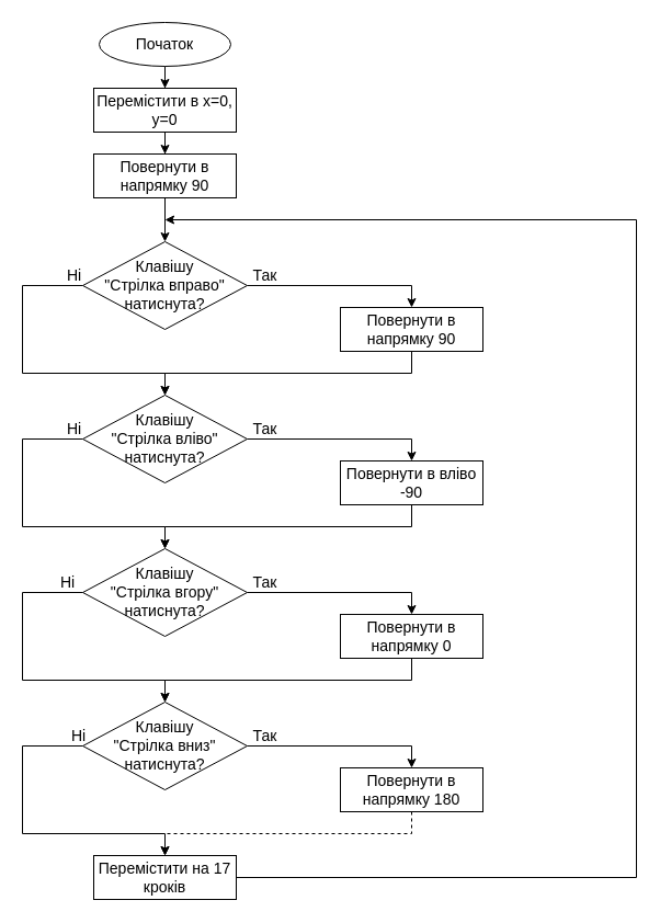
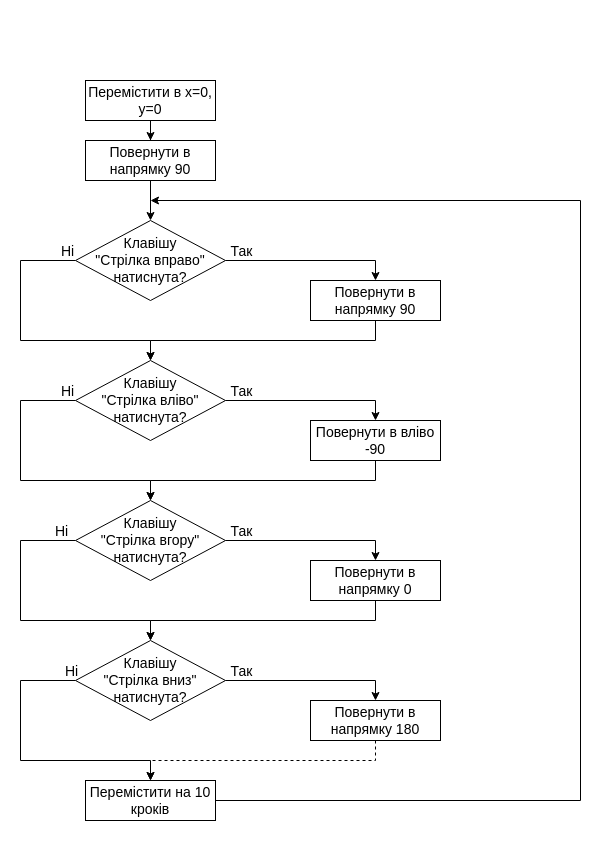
  <mxCell id="0" />
  <mxCell id="1" parent="0" />
- <mxCell id="2" style="edgeStyle=orthogonalEdgeStyle;rounded=0;orthogonalLoop=1;jettySize=auto;html=1;entryX=0.5;entryY=0;entryDx=0;entryDy=0;fontSize=14;" edge="1" parent="1" source="3" target="5"><mxGeometry relative="1" as="geometry" /></mxCell>
- <mxCell id="3" value="Початок" style="ellipse;whiteSpace=wrap;html=1;fontSize=14;" vertex="1" parent="1"><mxGeometry x="90" y="20" width="120" height="40" as="geometry" /></mxCell>
  <mxCell id="4" style="edgeStyle=orthogonalEdgeStyle;rounded=0;orthogonalLoop=1;jettySize=auto;html=1;exitX=0.5;exitY=1;exitDx=0;exitDy=0;fontSize=14;" edge="1" parent="1" source="5" target="7"><mxGeometry relative="1" as="geometry" /></mxCell>
  <mxCell id="5" value="Перемістити в x=0, y=0" style="rounded=0;whiteSpace=wrap;html=1;fontSize=14;" vertex="1" parent="1"><mxGeometry x="85" y="80" width="130" height="40" as="geometry" /></mxCell>
  <mxCell id="6" style="edgeStyle=orthogonalEdgeStyle;rounded=0;orthogonalLoop=1;jettySize=auto;html=1;exitX=0.5;exitY=1;exitDx=0;exitDy=0;fontSize=14;" edge="1" parent="1" source="7" target="12"><mxGeometry relative="1" as="geometry" /></mxCell>
  <mxCell id="7" value="Повернути в напрямку 90" style="rounded=0;whiteSpace=wrap;html=1;fontSize=14;" vertex="1" parent="1"><mxGeometry x="85" y="140" width="130" height="40" as="geometry" /></mxCell>
  <mxCell id="8" style="edgeStyle=orthogonalEdgeStyle;rounded=0;orthogonalLoop=1;jettySize=auto;html=1;exitX=1;exitY=0.5;exitDx=0;exitDy=0;entryX=0.5;entryY=0;entryDx=0;entryDy=0;fontSize=14;" edge="1" parent="1" source="12" target="19"><mxGeometry relative="1" as="geometry" /></mxCell>
  <mxCell id="9" value="Так" style="edgeLabel;html=1;align=center;verticalAlign=middle;resizable=0;points=[];fontSize=14;" vertex="1" connectable="0" parent="8"><mxGeometry x="-0.52" relative="1" as="geometry"><mxPoint x="-26" y="-10" as="offset" /></mxGeometry></mxCell>
  <mxCell id="10" style="edgeStyle=orthogonalEdgeStyle;rounded=0;orthogonalLoop=1;jettySize=auto;html=1;entryX=0.5;entryY=0;entryDx=0;entryDy=0;exitX=0;exitY=0.5;exitDx=0;exitDy=0;fontSize=14;" edge="1" parent="1" source="12" target="17"><mxGeometry relative="1" as="geometry"><Array as="points"><mxPoint x="20" y="260" /><mxPoint x="20" y="340" /><mxPoint x="150" y="340" /></Array></mxGeometry></mxCell>
  <mxCell id="11" value="Ні" style="edgeLabel;html=1;align=center;verticalAlign=middle;resizable=0;points=[];fontSize=14;" vertex="1" connectable="0" parent="10"><mxGeometry x="-0.815" y="-1" relative="1" as="geometry"><mxPoint x="17" y="-9" as="offset" /></mxGeometry></mxCell>
  <mxCell id="12" value="Клавішу&lt;br&gt;&quot;Стрілка вправо&quot; натиснута?" style="rhombus;whiteSpace=wrap;html=1;fontSize=14;" vertex="1" parent="1"><mxGeometry x="75" y="220" width="150" height="80" as="geometry" /></mxCell>
  <mxCell id="13" style="edgeStyle=orthogonalEdgeStyle;rounded=0;orthogonalLoop=1;jettySize=auto;html=1;fontSize=14;entryX=0.5;entryY=0;entryDx=0;entryDy=0;" edge="1" parent="1" source="17" target="21"><mxGeometry relative="1" as="geometry"><Array as="points"><mxPoint x="375" y="400" /></Array></mxGeometry></mxCell>
  <mxCell id="14" value="Так" style="edgeLabel;html=1;align=center;verticalAlign=middle;resizable=0;points=[];fontSize=14;" vertex="1" connectable="0" parent="13"><mxGeometry x="-0.4" y="1" relative="1" as="geometry"><mxPoint x="-36" y="-9" as="offset" /></mxGeometry></mxCell>
  <mxCell id="15" style="edgeStyle=orthogonalEdgeStyle;rounded=0;orthogonalLoop=1;jettySize=auto;html=1;entryX=0.5;entryY=0;entryDx=0;entryDy=0;exitX=0;exitY=0.5;exitDx=0;exitDy=0;fontSize=14;" edge="1" parent="1" source="17" target="26"><mxGeometry relative="1" as="geometry"><mxPoint x="65" y="460" as="sourcePoint" /><mxPoint x="140" y="620" as="targetPoint" /><Array as="points"><mxPoint x="20" y="400" /><mxPoint x="20" y="480" /><mxPoint x="150" y="480" /></Array></mxGeometry></mxCell>
  <mxCell id="16" value="Ні" style="edgeLabel;html=1;align=center;verticalAlign=middle;resizable=0;points=[];fontSize=14;" vertex="1" connectable="0" parent="15"><mxGeometry x="-0.797" y="-2" relative="1" as="geometry"><mxPoint x="20" y="-8" as="offset" /></mxGeometry></mxCell>
  <mxCell id="17" value="Клавішу&lt;br&gt;&quot;Стрілка вліво&quot; натиснута?" style="rhombus;whiteSpace=wrap;html=1;fontSize=14;" vertex="1" parent="1"><mxGeometry x="75" y="360" width="150" height="80" as="geometry" /></mxCell>
  <mxCell id="18" style="edgeStyle=orthogonalEdgeStyle;rounded=0;orthogonalLoop=1;jettySize=auto;html=1;exitX=0.5;exitY=1;exitDx=0;exitDy=0;entryX=0.5;entryY=0;entryDx=0;entryDy=0;fontSize=14;" edge="1" parent="1" source="19" target="17"><mxGeometry relative="1" as="geometry"><Array as="points"><mxPoint x="375" y="340" /><mxPoint x="150" y="340" /></Array></mxGeometry></mxCell>
  <mxCell id="19" value="Повернути в напрямку 90" style="rounded=0;whiteSpace=wrap;html=1;fontSize=14;" vertex="1" parent="1"><mxGeometry x="310" y="280" width="130" height="40" as="geometry" /></mxCell>
  <mxCell id="20" style="edgeStyle=orthogonalEdgeStyle;rounded=0;orthogonalLoop=1;jettySize=auto;html=1;exitX=0.5;exitY=1;exitDx=0;exitDy=0;entryX=0.5;entryY=0;entryDx=0;entryDy=0;fontSize=14;" edge="1" parent="1" source="21" target="26"><mxGeometry relative="1" as="geometry" /></mxCell>
  <mxCell id="21" value="Повернути в вліво -90" style="rounded=0;whiteSpace=wrap;html=1;fontSize=14;" vertex="1" parent="1"><mxGeometry x="310" y="420" width="130" height="40" as="geometry" /></mxCell>
  <mxCell id="22" style="edgeStyle=orthogonalEdgeStyle;rounded=0;orthogonalLoop=1;jettySize=auto;html=1;fontSize=14;entryX=0.5;entryY=0;entryDx=0;entryDy=0;" edge="1" parent="1" source="26" target="28"><mxGeometry relative="1" as="geometry"><Array as="points"><mxPoint x="375" y="540" /></Array></mxGeometry></mxCell>
  <mxCell id="23" value="Так" style="edgeLabel;html=1;align=center;verticalAlign=middle;resizable=0;points=[];fontSize=14;" vertex="1" connectable="0" parent="22"><mxGeometry x="0.32" y="3" relative="1" as="geometry"><mxPoint x="-97" y="-7" as="offset" /></mxGeometry></mxCell>
  <mxCell id="24" style="edgeStyle=orthogonalEdgeStyle;rounded=0;orthogonalLoop=1;jettySize=auto;html=1;exitX=0;exitY=0.5;exitDx=0;exitDy=0;entryX=0.5;entryY=0;entryDx=0;entryDy=0;fontSize=14;" edge="1" parent="1" source="26" target="33"><mxGeometry relative="1" as="geometry"><Array as="points"><mxPoint x="20" y="540" /><mxPoint x="20" y="620" /><mxPoint x="150" y="620" /></Array></mxGeometry></mxCell>
  <mxCell id="25" value="Ні" style="edgeLabel;html=1;align=center;verticalAlign=middle;resizable=0;points=[];fontSize=14;" vertex="1" connectable="0" parent="24"><mxGeometry x="-0.892" y="1" relative="1" as="geometry"><mxPoint y="-11" as="offset" /></mxGeometry></mxCell>
  <mxCell id="26" value="Клавішу&lt;br&gt;&quot;Стрілка вгору&quot; натиснута?" style="rhombus;whiteSpace=wrap;html=1;fontSize=14;" vertex="1" parent="1"><mxGeometry x="75" y="500" width="150" height="80" as="geometry" /></mxCell>
  <mxCell id="27" style="edgeStyle=orthogonalEdgeStyle;rounded=0;orthogonalLoop=1;jettySize=auto;html=1;exitX=0.5;exitY=1;exitDx=0;exitDy=0;entryX=0.5;entryY=0;entryDx=0;entryDy=0;fontSize=14;" edge="1" parent="1" source="28" target="33"><mxGeometry relative="1" as="geometry" /></mxCell>
  <mxCell id="28" value="Повернути в напрямку 0" style="rounded=0;whiteSpace=wrap;html=1;fontSize=14;" vertex="1" parent="1"><mxGeometry x="310" y="560" width="130" height="40" as="geometry" /></mxCell>
  <mxCell id="29" style="edgeStyle=orthogonalEdgeStyle;rounded=0;orthogonalLoop=1;jettySize=auto;html=1;fontSize=14;entryX=0.5;entryY=0;entryDx=0;entryDy=0;" edge="1" parent="1" source="33" target="36"><mxGeometry relative="1" as="geometry" /></mxCell>
  <mxCell id="30" value="Так" style="edgeLabel;html=1;align=center;verticalAlign=middle;resizable=0;points=[];fontSize=14;" vertex="1" connectable="0" parent="29"><mxGeometry x="-0.64" y="2" relative="1" as="geometry"><mxPoint x="-16" y="-8" as="offset" /></mxGeometry></mxCell>
  <mxCell id="31" style="edgeStyle=orthogonalEdgeStyle;rounded=0;orthogonalLoop=1;jettySize=auto;html=1;entryX=0.5;entryY=0;entryDx=0;entryDy=0;fontSize=14;exitX=0;exitY=0.5;exitDx=0;exitDy=0;" edge="1" parent="1" source="33" target="37"><mxGeometry relative="1" as="geometry"><Array as="points"><mxPoint x="20" y="680" /><mxPoint x="20" y="760" /><mxPoint x="150" y="760" /></Array></mxGeometry></mxCell>
  <mxCell id="32" value="Ні" style="edgeLabel;html=1;align=center;verticalAlign=middle;resizable=0;points=[];fontSize=14;" vertex="1" connectable="0" parent="31"><mxGeometry x="-0.822" relative="1" as="geometry"><mxPoint x="20" y="-10" as="offset" /></mxGeometry></mxCell>
  <mxCell id="33" value="Клавішу&lt;br&gt;&quot;Стрілка вниз&quot; натиснута?" style="rhombus;whiteSpace=wrap;html=1;fontSize=14;" vertex="1" parent="1"><mxGeometry x="75" y="640" width="150" height="80" as="geometry" /></mxCell>
  <mxCell id="34" style="edgeStyle=orthogonalEdgeStyle;rounded=0;orthogonalLoop=1;jettySize=auto;html=1;exitX=1;exitY=0.5;exitDx=0;exitDy=0;fontSize=14;" edge="1" parent="1" source="37"><mxGeometry relative="1" as="geometry"><mxPoint x="150" y="200" as="targetPoint" /><Array as="points"><mxPoint x="580" y="800" /><mxPoint x="580" y="200" /></Array></mxGeometry></mxCell>
  <mxCell id="35" style="edgeStyle=orthogonalEdgeStyle;rounded=0;orthogonalLoop=1;jettySize=auto;html=1;exitX=0.5;exitY=1;exitDx=0;exitDy=0;entryX=0.5;entryY=0;entryDx=0;entryDy=0;fontSize=14;dashed=1;" edge="1" parent="1" source="36" target="37"><mxGeometry relative="1" as="geometry"><Array as="points"><mxPoint x="375" y="760" /><mxPoint x="150" y="760" /></Array></mxGeometry></mxCell>
  <mxCell id="36" value="Повернути в напрямку 180" style="rounded=0;whiteSpace=wrap;html=1;fontSize=14;" vertex="1" parent="1"><mxGeometry x="310" y="700" width="130" height="40" as="geometry" /></mxCell>
- <mxCell id="37" value="Перемістити на 17 кроків" style="rounded=0;whiteSpace=wrap;html=1;fontSize=14;" vertex="1" parent="1"><mxGeometry x="85" y="780" width="130" height="40" as="geometry" /></mxCell>
+ <mxCell id="37" value="Перемістити на 10 кроків" style="rounded=0;whiteSpace=wrap;html=1;fontSize=14;" vertex="1" parent="1"><mxGeometry x="85" y="780" width="130" height="40" as="geometry" /></mxCell>
